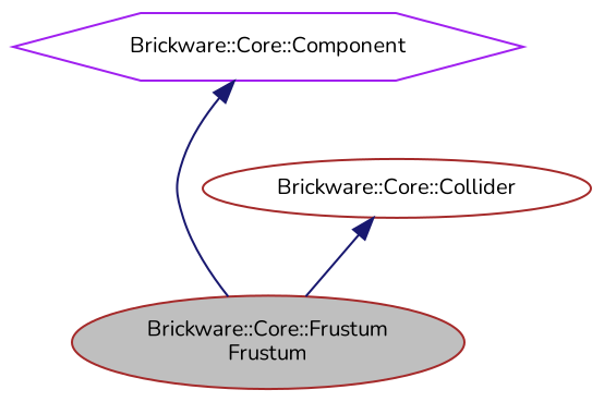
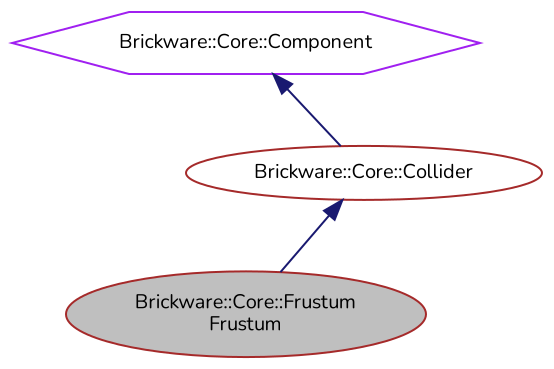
  digraph {
    fontname=Nunito
    node [color=brown fillcolor=white fontname=Nunito fontsize=10 shape=ellipse style=filled]
    edge [color=midnightblue dir=back fontname=Nunito fontsize=10 labelfontname=Helvetica labelfontsize=10 style=solid]
    n1 [fillcolor=grey75 fontcolor=black height=0.2 label="Brickware::Core::Frustum\lFrustum" width=0.4]
    n2 [height=0.2 label="Brickware::Core::Collider" width=0.4]
    n3 [color=purple height=0.2 label="Brickware::Core::Component" shape=hexagon width=0.4]
    n2 -> n1
-   n3 -> n1
+   n3 -> n2
  }
